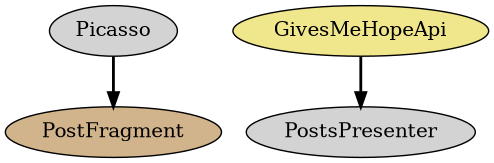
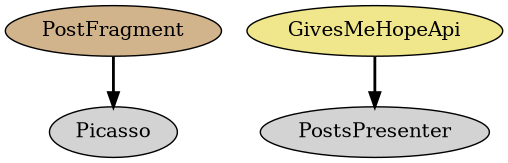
  digraph {
    concentrate=true
    node [fillcolor=lightgrey style=filled]
    edge [style=bold]
    PostFragment [fillcolor=tan]
    Picasso
    GivesMeHopeApi [fillcolor=khaki]
    PostsPresenter
-   Picasso -> PostFragment
+   PostFragment -> Picasso
    GivesMeHopeApi -> PostsPresenter
  }
